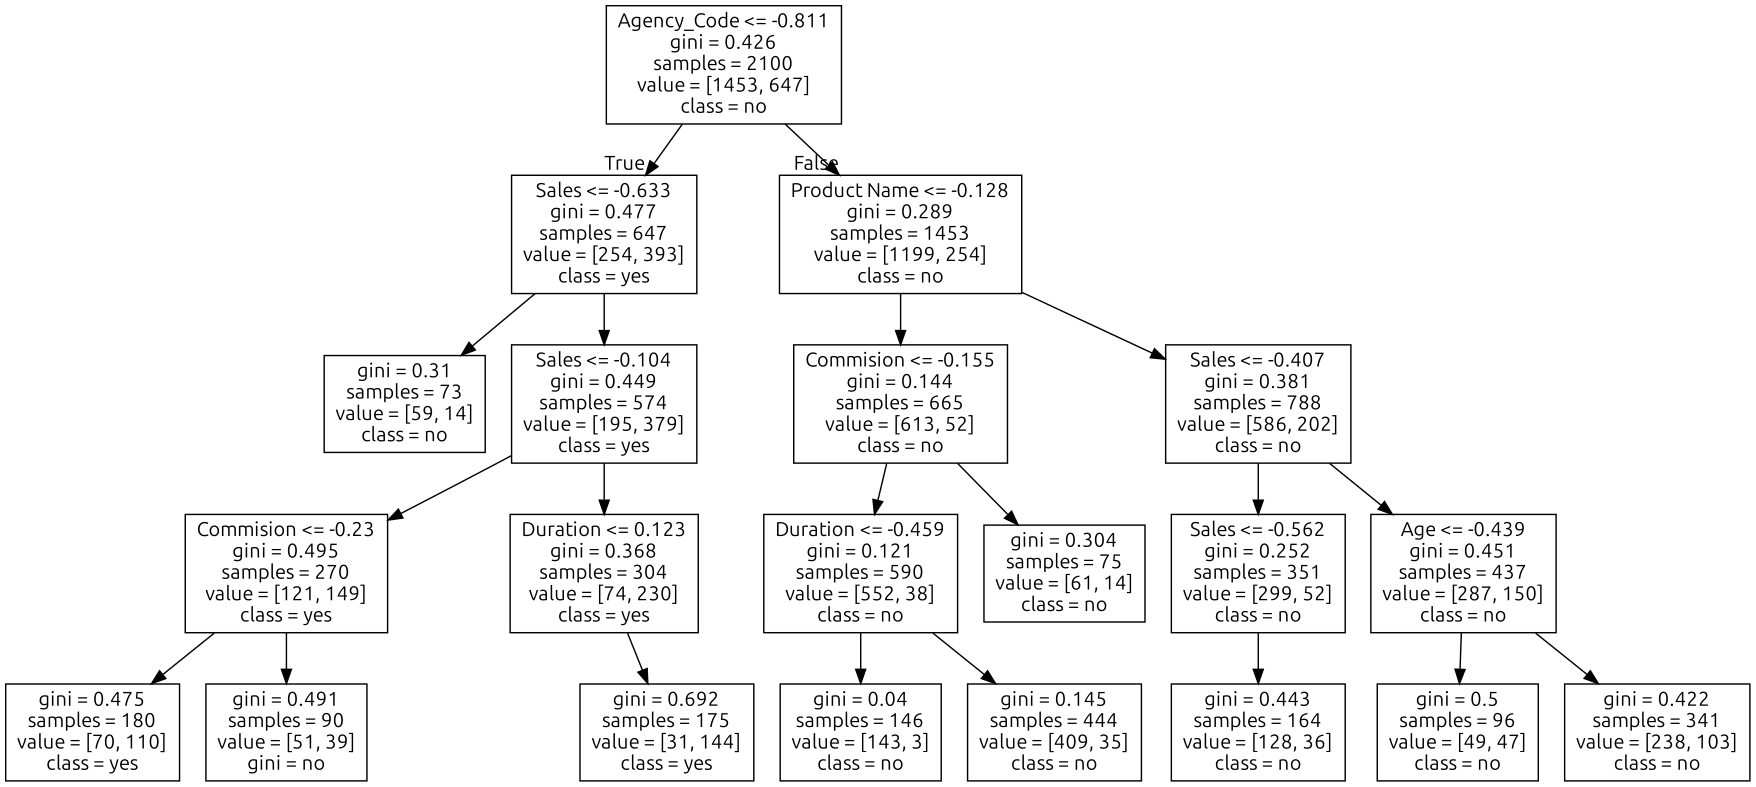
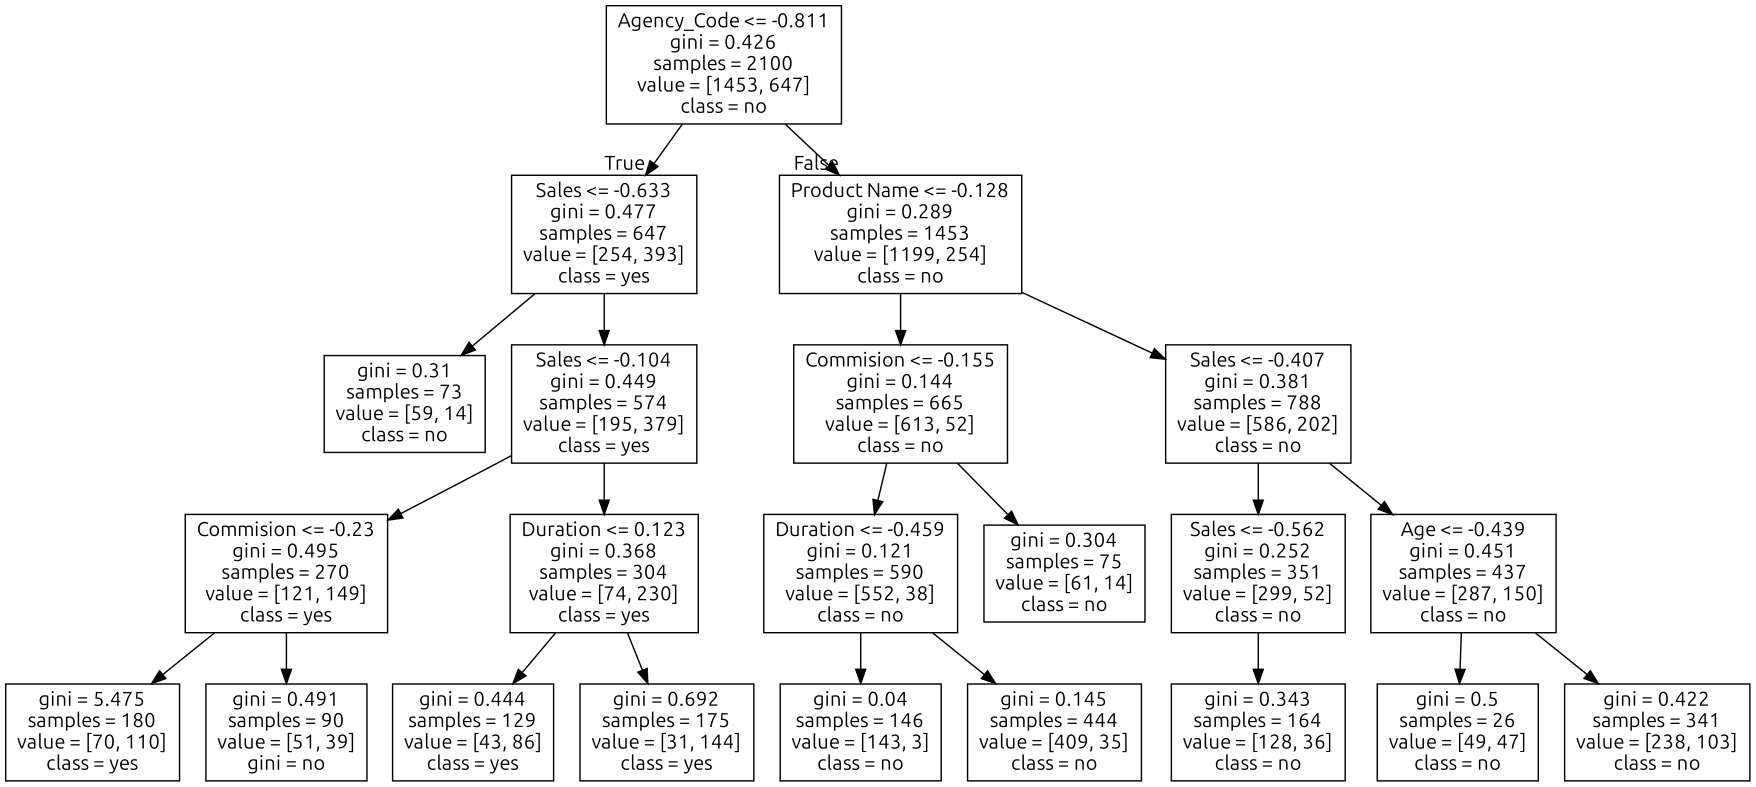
  digraph {
    fontname=Ubuntu
    node [fontname=Ubuntu shape=box]
    edge [fontname=Ubuntu]
    n1 [label="Agency_Code <= -0.811\ngini = 0.426\nsamples = 2100\nvalue = [1453, 647]\nclass = no"]
    n2 [label="Sales <= -0.633\ngini = 0.477\nsamples = 647\nvalue = [254, 393]\nclass = yes"]
    n3 [label="Product Name <= -0.128\ngini = 0.289\nsamples = 1453\nvalue = [1199, 254]\nclass = no"]
    n4 [label="gini = 0.31\nsamples = 73\nvalue = [59, 14]\nclass = no"]
    n5 [label="Sales <= -0.104\ngini = 0.449\nsamples = 574\nvalue = [195, 379]\nclass = yes"]
    n6 [label="Commision <= -0.155\ngini = 0.144\nsamples = 665\nvalue = [613, 52]\nclass = no"]
    n7 [label="Sales <= -0.407\ngini = 0.381\nsamples = 788\nvalue = [586, 202]\nclass = no"]
    n8 [label="Commision <= -0.23\ngini = 0.495\nsamples = 270\nvalue = [121, 149]\nclass = yes"]
    n9 [label="Duration <= 0.123\ngini = 0.368\nsamples = 304\nvalue = [74, 230]\nclass = yes"]
-   n10 [label="gini = 0.475\nsamples = 180\nvalue = [70, 110]\nclass = yes"]
+   n10 [label="gini = 5.475\nsamples = 180\nvalue = [70, 110]\nclass = yes"]
    n11 [label="gini = 0.491\nsamples = 90\nvalue = [51, 39]\ngini = no"]
+   n12 [label="gini = 0.444\nsamples = 129\nvalue = [43, 86]\nclass = yes"]
    n13 [label="gini = 0.692\nsamples = 175\nvalue = [31, 144]\nclass = yes"]
    n14 [label="Duration <= -0.459\ngini = 0.121\nsamples = 590\nvalue = [552, 38]\nclass = no"]
    n15 [label="gini = 0.304\nsamples = 75\nvalue = [61, 14]\nclass = no"]
    n16 [label="Sales <= -0.562\ngini = 0.252\nsamples = 351\nvalue = [299, 52]\nclass = no"]
    n17 [label="Age <= -0.439\ngini = 0.451\nsamples = 437\nvalue = [287, 150]\nclass = no"]
    n18 [label="gini = 0.04\nsamples = 146\nvalue = [143, 3]\nclass = no"]
    n19 [label="gini = 0.145\nsamples = 444\nvalue = [409, 35]\nclass = no"]
-   n20 [label="gini = 0.443\nsamples = 164\nvalue = [128, 36]\nclass = no"]
-   n21 [label="gini = 0.5\nsamples = 96\nvalue = [49, 47]\nclass = no"]
+   n20 [label="gini = 0.343\nsamples = 164\nvalue = [128, 36]\nclass = no"]
+   n21 [label="gini = 0.5\nsamples = 26\nvalue = [49, 47]\nclass = no"]
    n22 [label="gini = 0.422\nsamples = 341\nvalue = [238, 103]\nclass = no"]
    n1 -> n2 [headlabel=True labelangle=45 labeldistance=2.5]
    n1 -> n3 [headlabel=False labelangle=-45 labeldistance=2.5]
    n2 -> n4
    n2 -> n5
    n3 -> n6
    n3 -> n7
    n5 -> n8
    n5 -> n9
    n6 -> n14
    n6 -> n15
    n7 -> n16
    n7 -> n17
    n8 -> n10
    n8 -> n11
+   n9 -> n12
    n9 -> n13
    n14 -> n18
    n14 -> n19
    n16 -> n20
    n17 -> n21
    n17 -> n22
  }
